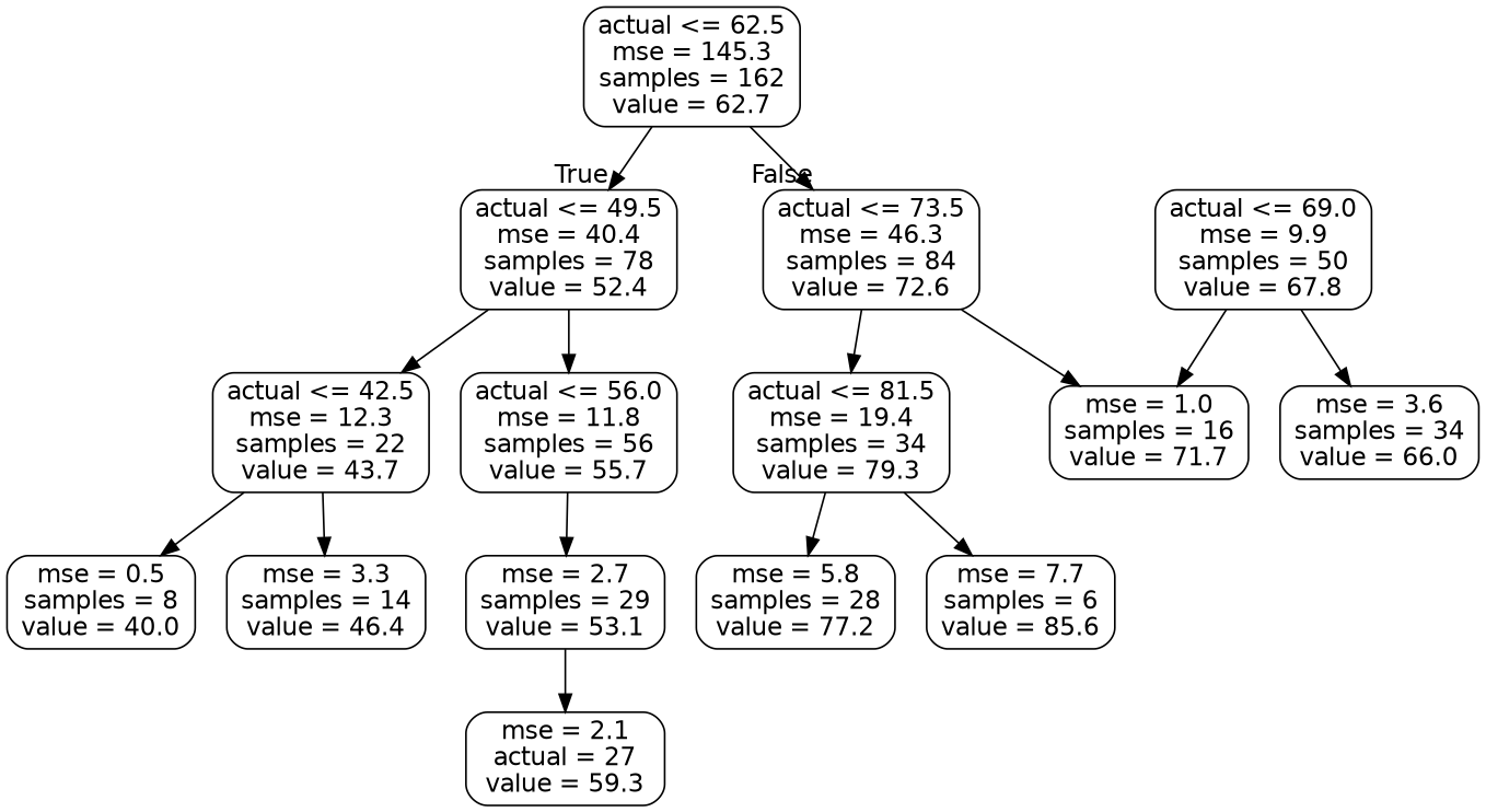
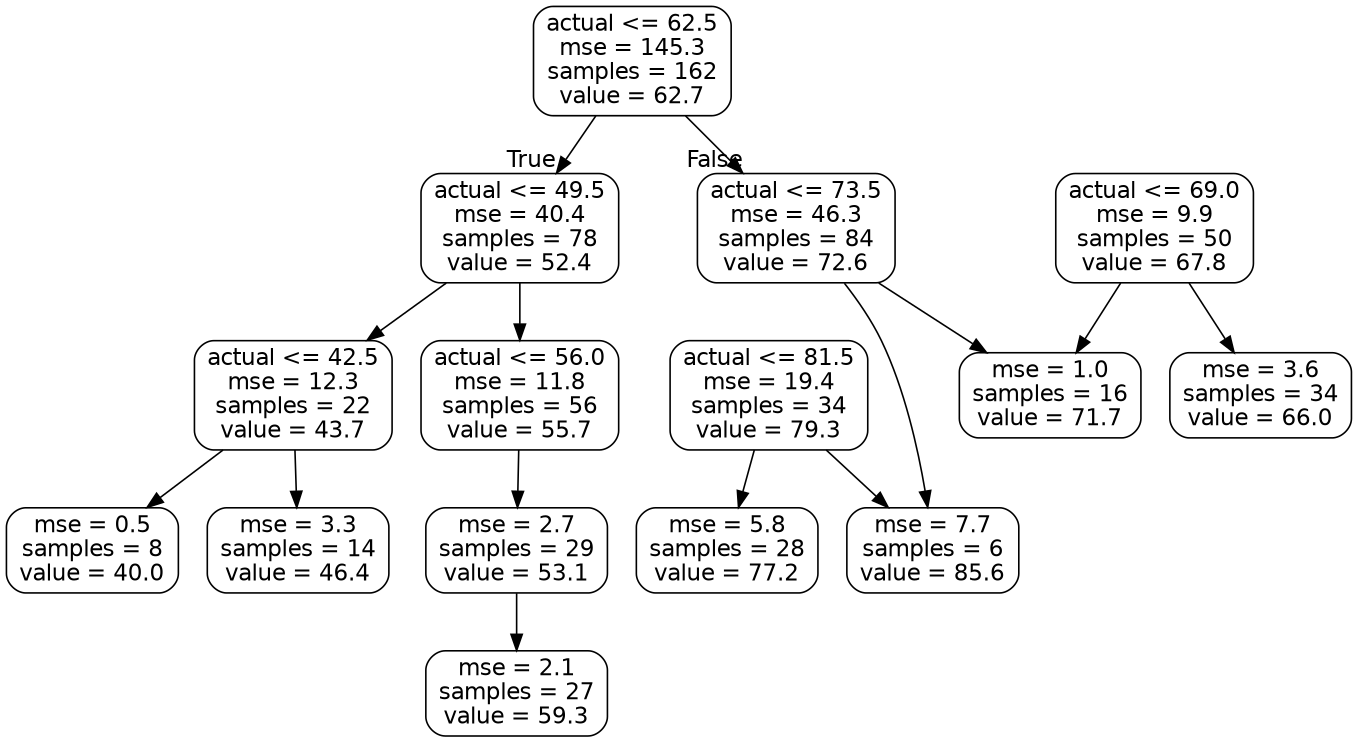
  digraph {
    node [color=black fontname=helvetica shape=box style=rounded]
    edge [fontname=helvetica]
    n1 [label="actual <= 62.5\nmse = 145.3\nsamples = 162\nvalue = 62.7"]
    n2 [label="actual <= 49.5\nmse = 40.4\nsamples = 78\nvalue = 52.4"]
    n3 [label="actual <= 73.5\nmse = 46.3\nsamples = 84\nvalue = 72.6"]
    n4 [label="actual <= 42.5\nmse = 12.3\nsamples = 22\nvalue = 43.7"]
    n5 [label="actual <= 56.0\nmse = 11.8\nsamples = 56\nvalue = 55.7"]
    n6 [label="actual <= 81.5\nmse = 19.4\nsamples = 34\nvalue = 79.3"]
    n7 [label="mse = 1.0\nsamples = 16\nvalue = 71.7"]
    n8 [label="mse = 0.5\nsamples = 8\nvalue = 40.0"]
    n9 [label="mse = 3.3\nsamples = 14\nvalue = 46.4"]
    n10 [label="mse = 2.7\nsamples = 29\nvalue = 53.1"]
-   n11 [label="mse = 2.1\nactual = 27\nvalue = 59.3"]
+   n11 [label="mse = 2.1\nsamples = 27\nvalue = 59.3"]
    n12 [label="actual <= 69.0\nmse = 9.9\nsamples = 50\nvalue = 67.8"]
    n13 [label="mse = 3.6\nsamples = 34\nvalue = 66.0"]
    n14 [label="mse = 5.8\nsamples = 28\nvalue = 77.2"]
    n15 [label="mse = 7.7\nsamples = 6\nvalue = 85.6"]
    n1 -> n2 [headlabel=True labelangle=45 labeldistance=2.5]
    n1 -> n3 [headlabel=False labelangle=-45 labeldistance=2.5]
    n2 -> n4
    n2 -> n5
-   n3 -> n6
+   n3 -> n15
    n3 -> n7
    n4 -> n8
    n4 -> n9
    n5 -> n10
    n6 -> n14
    n6 -> n15
    n10 -> n11
    n12 -> n7
    n12 -> n13
  }
